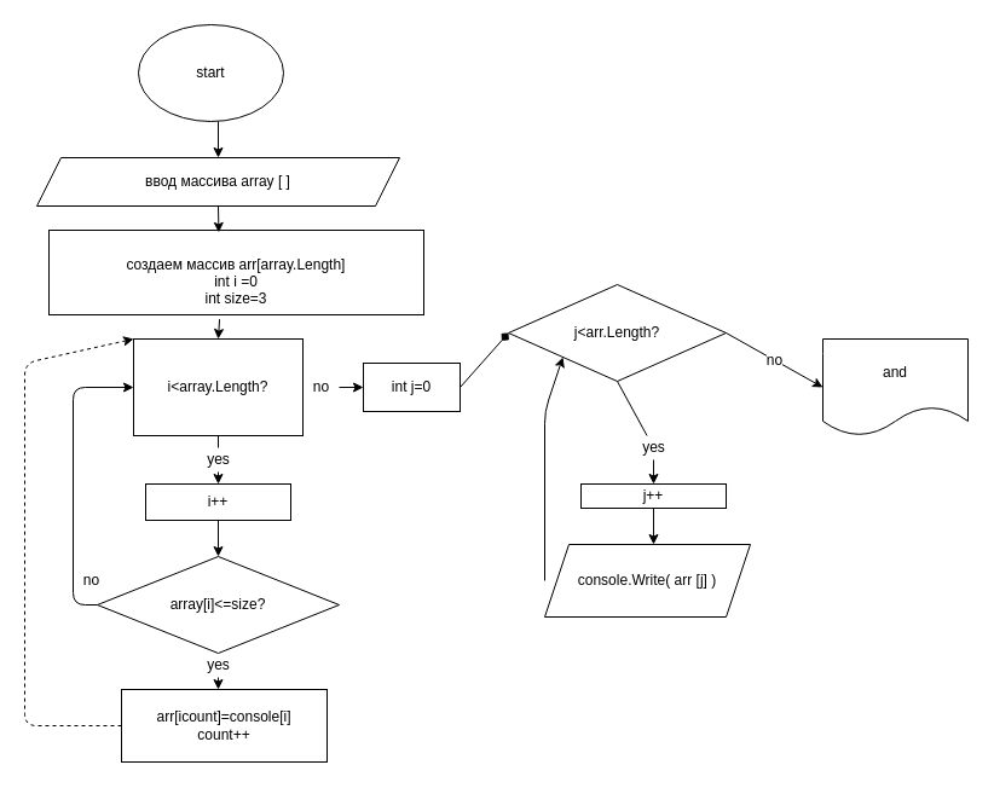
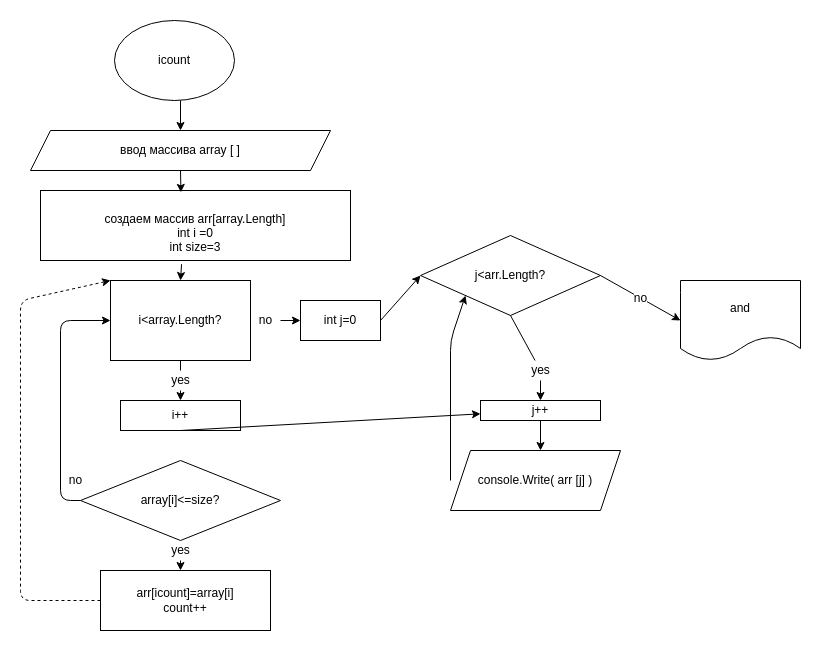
  <mxCell id="0" />
  <mxCell id="1" parent="0" />
- <mxCell id="2" value="start" style="ellipse;whiteSpace=wrap;html=1;" vertex="1" parent="1"><mxGeometry x="114" y="20" width="120" height="80" as="geometry" /></mxCell>
+ <mxCell id="2" value="icount" style="ellipse;whiteSpace=wrap;html=1;" vertex="1" parent="1"><mxGeometry x="114" y="20" width="120" height="80" as="geometry" /></mxCell>
  <mxCell id="3" value="&lt;div style=&quot;text-align: justify&quot;&gt;&lt;span&gt;&lt;br&gt;&lt;/span&gt;&lt;/div&gt;&lt;div style=&quot;text-align: justify&quot;&gt;&lt;span&gt;&lt;br&gt;&lt;/span&gt;&lt;/div&gt;&lt;div style=&quot;text-align: justify&quot;&gt;&lt;span&gt;ввод массива array [ ]&lt;/span&gt;&lt;/div&gt;&lt;span style=&quot;background-color: rgb(30 , 30 , 30)&quot;&gt;&lt;div style=&quot;text-align: justify&quot;&gt;&lt;font color=&quot;#d4d4d4&quot; face=&quot;consolas, courier new, monospace&quot;&gt;&lt;br&gt;&lt;/font&gt;&lt;/div&gt;&lt;br&gt;&lt;/span&gt;" style="shape=parallelogram;perimeter=parallelogramPerimeter;whiteSpace=wrap;html=1;fixedSize=1;" vertex="1" parent="1"><mxGeometry x="30" y="130" width="300" height="40" as="geometry" /></mxCell>
  <mxCell id="4" value="" style="endArrow=classic;html=1;entryX=0.5;entryY=0;entryDx=0;entryDy=0;" edge="1" parent="1" target="3"><mxGeometry width="50" height="50" relative="1" as="geometry"><mxPoint x="180" y="100" as="sourcePoint" /><mxPoint x="240" y="260" as="targetPoint" /></mxGeometry></mxCell>
  <mxCell id="5" value="&lt;span style=&quot;font-size: 12px ; font-style: normal ; font-weight: 400 ; letter-spacing: normal ; text-align: center ; text-indent: 0px ; text-transform: none ; word-spacing: 0px ; background-color: rgb(30 , 30 , 30) ; color: rgb(212 , 212 , 212) ; font-family: &amp;#34;consolas&amp;#34; , &amp;#34;courier new&amp;#34; , monospace&quot;&gt;&lt;font style=&quot;font-size: 12px&quot;&gt;&lt;br&gt;&lt;/font&gt;&lt;/span&gt;cоздаем массив arr[array.Length]&lt;br&gt;int i =0&lt;br&gt;int size=3" style="rounded=0;whiteSpace=wrap;html=1;fontSize=12;" vertex="1" parent="1"><mxGeometry x="40" y="190" width="310" height="70" as="geometry" /></mxCell>
  <mxCell id="6" value="" style="endArrow=classic;html=1;fontSize=12;exitX=0.5;exitY=1;exitDx=0;exitDy=0;entryX=0.453;entryY=0.027;entryDx=0;entryDy=0;entryPerimeter=0;" edge="1" parent="1" source="3" target="5"><mxGeometry width="50" height="50" relative="1" as="geometry"><mxPoint x="190" y="290" as="sourcePoint" /><mxPoint x="240" y="240" as="targetPoint" /></mxGeometry></mxCell>
  <mxCell id="7" value="i&amp;lt;array.Length?" style="whiteSpace=wrap;html=1;fontSize=12;rounded=0;" vertex="1" parent="1"><mxGeometry x="110" y="280" width="140" height="80" as="geometry" /></mxCell>
  <mxCell id="8" value="" style="endArrow=classic;html=1;fontSize=12;exitX=0.455;exitY=1.053;exitDx=0;exitDy=0;exitPerimeter=0;entryX=0.5;entryY=0;entryDx=0;entryDy=0;" edge="1" parent="1" source="5" target="7"><mxGeometry width="50" height="50" relative="1" as="geometry"><mxPoint x="190" y="290" as="sourcePoint" /><mxPoint x="240" y="240" as="targetPoint" /></mxGeometry></mxCell>
  <mxCell id="9" value="" style="endArrow=classic;html=1;fontSize=12;exitX=0.5;exitY=1;exitDx=0;exitDy=0;startArrow=none;" edge="1" parent="1" source="26"><mxGeometry width="50" height="50" relative="1" as="geometry"><mxPoint x="190" y="290" as="sourcePoint" /><mxPoint x="180" y="400" as="targetPoint" /><Array as="points" /></mxGeometry></mxCell>
  <mxCell id="10" value="i++&lt;br&gt;" style="rounded=0;whiteSpace=wrap;html=1;fontSize=12;" vertex="1" parent="1"><mxGeometry x="120" y="400" width="120" height="30" as="geometry" /></mxCell>
  <mxCell id="11" value="array[i]&amp;lt;=size?" style="rhombus;whiteSpace=wrap;html=1;fontSize=12;" vertex="1" parent="1"><mxGeometry x="80" y="460" width="200" height="80" as="geometry" /></mxCell>
- <mxCell id="12" value="" style="endArrow=classic;html=1;fontSize=12;exitX=0.5;exitY=1;exitDx=0;exitDy=0;entryX=0.5;entryY=0;entryDx=0;entryDy=0;" edge="1" parent="1" source="10" target="11"><mxGeometry width="50" height="50" relative="1" as="geometry"><mxPoint x="190" y="350" as="sourcePoint" /><mxPoint x="240" y="300" as="targetPoint" /></mxGeometry></mxCell>
+ <mxCell id="12" value="" style="endArrow=classic;html=1;fontSize=12;exitX=0.5;exitY=1;exitDx=0;exitDy=0;" edge="1" parent="1" source="10" target="32"><mxGeometry width="50" height="50" relative="1" as="geometry"><mxPoint x="190" y="350" as="sourcePoint" /><mxPoint x="240" y="300" as="targetPoint" /></mxGeometry></mxCell>
  <mxCell id="13" value="" style="endArrow=classic;html=1;fontSize=12;exitX=0.5;exitY=1;exitDx=0;exitDy=0;startArrow=none;" edge="1" parent="1" source="28"><mxGeometry width="50" height="50" relative="1" as="geometry"><mxPoint x="190" y="470" as="sourcePoint" /><mxPoint x="180" y="570" as="targetPoint" /></mxGeometry></mxCell>
- <mxCell id="14" value="arr[icount]=console[i]&lt;br&gt;count++" style="rounded=0;whiteSpace=wrap;html=1;fontSize=12;" vertex="1" parent="1"><mxGeometry x="100" y="570" width="170" height="60" as="geometry" /></mxCell>
+ <mxCell id="14" value="arr[icount]=array[i]&lt;br&gt;count++" style="rounded=0;whiteSpace=wrap;html=1;fontSize=12;" vertex="1" parent="1"><mxGeometry x="100" y="570" width="170" height="60" as="geometry" /></mxCell>
  <mxCell id="15" value="" style="endArrow=classic;html=1;fontSize=12;exitX=0;exitY=0.5;exitDx=0;exitDy=0;entryX=0;entryY=0.5;entryDx=0;entryDy=0;startArrow=none;" edge="1" parent="1" source="30" target="7"><mxGeometry width="50" height="50" relative="1" as="geometry"><mxPoint x="190" y="480" as="sourcePoint" /><mxPoint x="20" y="500" as="targetPoint" /><Array as="points"><mxPoint x="60" y="320" /></Array></mxGeometry></mxCell>
  <mxCell id="16" value="" style="endArrow=classic;html=1;fontSize=12;exitX=0;exitY=0.5;exitDx=0;exitDy=0;entryX=0;entryY=0;entryDx=0;entryDy=0;dashed=1;" edge="1" parent="1" source="14" target="7"><mxGeometry width="50" height="50" relative="1" as="geometry"><mxPoint x="190" y="480" as="sourcePoint" /><mxPoint x="40" y="290" as="targetPoint" /><Array as="points"><mxPoint x="20" y="600" /><mxPoint x="20" y="300" /></Array></mxGeometry></mxCell>
  <mxCell id="17" value="" style="endArrow=classic;html=1;fontSize=12;exitX=1;exitY=0.5;exitDx=0;exitDy=0;startArrow=none;" edge="1" parent="1" source="24"><mxGeometry width="50" height="50" relative="1" as="geometry"><mxPoint x="190" y="480" as="sourcePoint" /><mxPoint x="300" y="320" as="targetPoint" /></mxGeometry></mxCell>
  <mxCell id="18" value="int j=0" style="rounded=0;whiteSpace=wrap;html=1;fontSize=12;" vertex="1" parent="1"><mxGeometry x="300" y="300" width="80" height="40" as="geometry" /></mxCell>
- <mxCell id="19" value="" style="endArrow=diamond;html=1;fontSize=12;exitX=1;exitY=0.5;exitDx=0;exitDy=0;entryX=0;entryY=0.5;entryDx=0;entryDy=0;" edge="1" parent="1" source="18" target="20"><mxGeometry width="50" height="50" relative="1" as="geometry"><mxPoint x="190" y="480" as="sourcePoint" /><mxPoint x="420" y="320" as="targetPoint" /></mxGeometry></mxCell>
+ <mxCell id="19" value="" style="endArrow=classic;html=1;fontSize=12;exitX=1;exitY=0.5;exitDx=0;exitDy=0;entryX=0;entryY=0.5;entryDx=0;entryDy=0;" edge="1" parent="1" source="18" target="20"><mxGeometry width="50" height="50" relative="1" as="geometry"><mxPoint x="190" y="480" as="sourcePoint" /><mxPoint x="420" y="320" as="targetPoint" /></mxGeometry></mxCell>
  <mxCell id="20" value="j&amp;lt;arr.Length?" style="rhombus;whiteSpace=wrap;html=1;fontSize=12;" vertex="1" parent="1"><mxGeometry x="420" y="235" width="180" height="80" as="geometry" /></mxCell>
  <mxCell id="21" value="" style="endArrow=classic;html=1;fontSize=12;exitX=0.5;exitY=1;exitDx=0;exitDy=0;startArrow=none;" edge="1" parent="1" source="22"><mxGeometry width="50" height="50" relative="1" as="geometry"><mxPoint x="470" y="590" as="sourcePoint" /><mxPoint x="540" y="400" as="targetPoint" /></mxGeometry></mxCell>
  <mxCell id="22" value="yes" style="text;html=1;align=center;verticalAlign=middle;resizable=0;points=[];autosize=1;strokeColor=none;fillColor=none;fontSize=12;" vertex="1" parent="1"><mxGeometry x="525" y="360" width="30" height="20" as="geometry" /></mxCell>
  <mxCell id="23" value="" style="endArrow=none;html=1;fontSize=12;exitX=0.5;exitY=1;exitDx=0;exitDy=0;" edge="1" parent="1" source="20" target="22"><mxGeometry width="50" height="50" relative="1" as="geometry"><mxPoint x="540" y="360" as="sourcePoint" /><mxPoint x="540" y="400" as="targetPoint" /></mxGeometry></mxCell>
  <mxCell id="24" value="no" style="text;html=1;align=center;verticalAlign=middle;resizable=0;points=[];autosize=1;strokeColor=none;fillColor=none;fontSize=12;" vertex="1" parent="1"><mxGeometry x="250" y="310" width="30" height="20" as="geometry" /></mxCell>
  <mxCell id="25" value="" style="endArrow=none;html=1;fontSize=12;exitX=1;exitY=0.5;exitDx=0;exitDy=0;" edge="1" parent="1" source="7" target="24"><mxGeometry width="50" height="50" relative="1" as="geometry"><mxPoint x="250" y="320" as="sourcePoint" /><mxPoint x="300" y="320" as="targetPoint" /></mxGeometry></mxCell>
  <mxCell id="26" value="yes" style="text;html=1;align=center;verticalAlign=middle;resizable=0;points=[];autosize=1;strokeColor=none;fillColor=none;fontSize=12;" vertex="1" parent="1"><mxGeometry x="165" y="370" width="30" height="20" as="geometry" /></mxCell>
  <mxCell id="27" value="" style="endArrow=none;html=1;fontSize=12;exitX=0.5;exitY=1;exitDx=0;exitDy=0;" edge="1" parent="1" source="7" target="26"><mxGeometry width="50" height="50" relative="1" as="geometry"><mxPoint x="180" y="360" as="sourcePoint" /><mxPoint x="180" y="400" as="targetPoint" /><Array as="points" /></mxGeometry></mxCell>
  <mxCell id="28" value="yes" style="text;html=1;align=center;verticalAlign=middle;resizable=0;points=[];autosize=1;strokeColor=none;fillColor=none;fontSize=12;" vertex="1" parent="1"><mxGeometry x="165" y="540" width="30" height="20" as="geometry" /></mxCell>
  <mxCell id="29" value="" style="endArrow=none;html=1;fontSize=12;exitX=0.5;exitY=1;exitDx=0;exitDy=0;" edge="1" parent="1" source="11" target="28"><mxGeometry width="50" height="50" relative="1" as="geometry"><mxPoint x="180" y="540" as="sourcePoint" /><mxPoint x="180" y="570" as="targetPoint" /></mxGeometry></mxCell>
  <mxCell id="30" value="no" style="text;html=1;align=center;verticalAlign=middle;resizable=0;points=[];autosize=1;strokeColor=none;fillColor=none;fontSize=12;" vertex="1" parent="1"><mxGeometry x="60" y="470" width="30" height="20" as="geometry" /></mxCell>
  <mxCell id="31" value="" style="endArrow=none;html=1;fontSize=12;exitX=0;exitY=0.5;exitDx=0;exitDy=0;entryX=0;entryY=0.5;entryDx=0;entryDy=0;" edge="1" parent="1" source="11" target="30"><mxGeometry width="50" height="50" relative="1" as="geometry"><mxPoint x="80" y="500" as="sourcePoint" /><mxPoint x="110" y="320" as="targetPoint" /><Array as="points"><mxPoint x="60" y="500" /><mxPoint x="60" y="400" /></Array></mxGeometry></mxCell>
  <mxCell id="32" value="j++" style="rounded=0;whiteSpace=wrap;html=1;fontSize=12;" vertex="1" parent="1"><mxGeometry x="480" y="400" width="120" height="20" as="geometry" /></mxCell>
  <mxCell id="33" value="" style="endArrow=classic;html=1;fontSize=12;exitX=0.5;exitY=1;exitDx=0;exitDy=0;" edge="1" parent="1" source="32"><mxGeometry width="50" height="50" relative="1" as="geometry"><mxPoint x="400" y="590" as="sourcePoint" /><mxPoint x="540" y="450" as="targetPoint" /></mxGeometry></mxCell>
  <mxCell id="34" value="" style="endArrow=classic;html=1;fontSize=12;exitX=0;exitY=0.5;exitDx=0;exitDy=0;entryX=0;entryY=1;entryDx=0;entryDy=0;" edge="1" parent="1" target="20"><mxGeometry width="50" height="50" relative="1" as="geometry"><mxPoint x="450" y="480" as="sourcePoint" /><mxPoint x="450" y="540" as="targetPoint" /><Array as="points"><mxPoint x="450" y="340" /></Array></mxGeometry></mxCell>
  <mxCell id="35" value="no" style="endArrow=classic;html=1;fontSize=12;exitX=1;exitY=0.5;exitDx=0;exitDy=0;" edge="1" parent="1" source="20"><mxGeometry width="50" height="50" relative="1" as="geometry"><mxPoint x="400" y="590" as="sourcePoint" /><mxPoint x="680" y="320" as="targetPoint" /></mxGeometry></mxCell>
  <mxCell id="36" value="&lt;span&gt;console.Write( arr [j] )&lt;/span&gt;" style="shape=parallelogram;perimeter=parallelogramPerimeter;whiteSpace=wrap;html=1;fixedSize=1;fontSize=12;" vertex="1" parent="1"><mxGeometry x="450" y="450" width="170" height="60" as="geometry" /></mxCell>
  <mxCell id="37" value="and" style="shape=document;whiteSpace=wrap;html=1;boundedLbl=1;fontSize=12;" vertex="1" parent="1"><mxGeometry x="680" y="280" width="120" height="80" as="geometry" /></mxCell>
